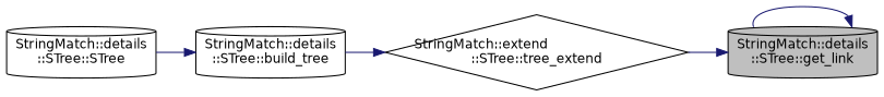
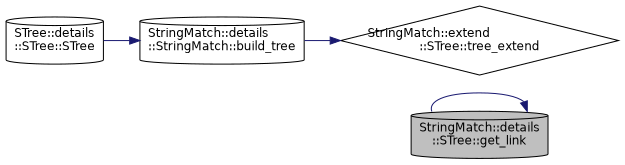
  digraph {
    rankdir=RL
    node [color=black fillcolor=white fontname=Helvetica fontsize=12 shape=cylinder style=filled]
    edge [color=midnightblue dir=back fontname=Helvetica fontsize=12 labelfontname=Helvetica labelfontsize=12 style=solid]
    n1 [fillcolor=grey75 fontcolor=black height=0.2 label="StringMatch::details\l::STree::get_link" width=0.4]
    n2 [height=0.2 label="StringMatch::extend\l::STree::tree_extend" shape=diamond width=0.4]
-   n3 [height=0.2 label="StringMatch::details\l::STree::build_tree" width=0.4]
-   n4 [height=0.2 label="StringMatch::details\l::STree::STree" width=0.4]
+   n3 [height=0.2 label="StringMatch::details\l::StringMatch::build_tree" width=0.4]
+   n4 [height=0.2 label="STree::details\l::STree::STree" width=0.4]
    n1 -> n1
-   n1 -> n2
    n2 -> n3
    n3 -> n4
  }
